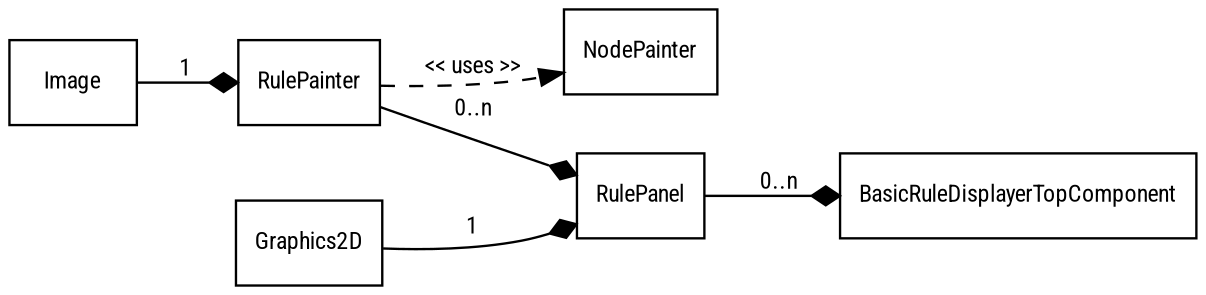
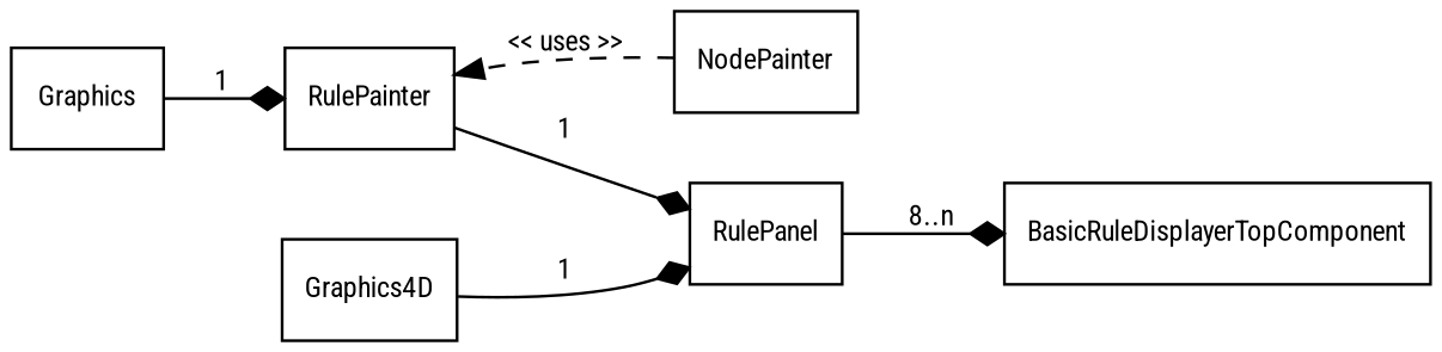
  digraph {
    fontname="Roboto Condensed"
    rankdir=LR
    node [fontname="Roboto Condensed" fontsize=10 shape=rectangle]
    edge [arrowhead=diamond fontname="Roboto Condensed" fontsize=10]
    RulePanel
    BasicRuleDisplayerTopComponent
    RulePainter
    NodePainter
-   Graphics2D
-   Image
-   RulePanel -> BasicRuleDisplayerTopComponent [label="0..n"]
-   RulePainter -> RulePanel [label="0..n"]
-   RulePainter -> NodePainter [label="<< uses >>" style=dashed arrowhead=""]
+   Graphics2D [label=Graphics4D]
+   Image [label=Graphics]
+   RulePanel -> BasicRuleDisplayerTopComponent [label="8..n"]
+   RulePainter -> RulePanel [label=1]
+   NodePainter -> RulePainter [label="<< uses >>" style=dashed arrowhead=""]
    Graphics2D -> RulePanel [label=1]
    Image -> RulePainter [label=1]
  }
